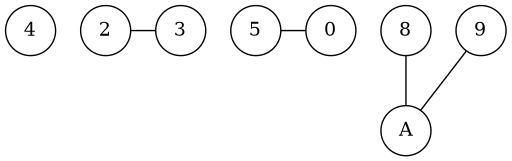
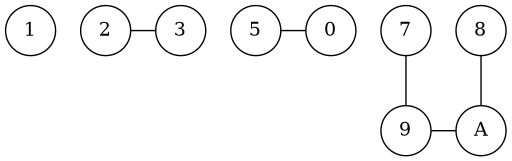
  graph {
    node [shape=circle]
    edge [constraint=false]
-   1 [label=4]
+   1
    2
    3
    5
    n5 [label=0]
+   7
    8
    9
    A
    subgraph sub_1 {
      1
    }
    subgraph sub_2 {
      2
      3
    }
    subgraph sub_3 {
      5
      n5
    }
    subgraph sub_4 {
+     7
      8
      9
      A
    }
    2 -- 3
    5 -- n5
+   7 -- 9 [constraint=""]
    8 -- A [constraint=""]
    9 -- A
  }
